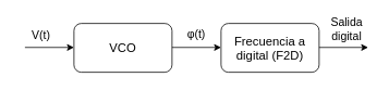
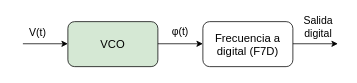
  <mxCell id="0" />
  <mxCell id="1" parent="0" />
- <mxCell id="2" value="&lt;span style=&quot;font-size: 15px;&quot;&gt;Frecuencia a digital (F2D)&lt;/span&gt;" style="rounded=1;whiteSpace=wrap;html=1;" parent="1" vertex="1"><mxGeometry x="270" y="28" width="120" height="60" as="geometry" /></mxCell>
+ <mxCell id="2" value="&lt;span style=&quot;font-size: 15px;&quot;&gt;Frecuencia a digital (F7D)&lt;/span&gt;" style="rounded=1;whiteSpace=wrap;html=1;" parent="1" vertex="1"><mxGeometry x="270" y="28" width="120" height="60" as="geometry" /></mxCell>
  <mxCell id="3" value="" style="endArrow=classic;html=1;rounded=0;" parent="1" edge="1"><mxGeometry width="50" height="50" relative="1" as="geometry"><mxPoint x="30" y="57.5" as="sourcePoint" /><mxPoint x="90" y="57.5" as="targetPoint" /></mxGeometry></mxCell>
  <mxCell id="4" value="" style="endArrow=classic;html=1;rounded=0;" parent="1" edge="1"><mxGeometry width="50" height="50" relative="1" as="geometry"><mxPoint x="390" y="57.5" as="sourcePoint" /><mxPoint x="450" y="57.5" as="targetPoint" /></mxGeometry></mxCell>
  <mxCell id="5" value="&lt;font style=&quot;font-size: 14px;&quot;&gt;V(t)&lt;/font&gt;" style="text;html=1;align=center;verticalAlign=middle;whiteSpace=wrap;rounded=0;" parent="1" vertex="1"><mxGeometry x="20" y="28" width="60" height="30" as="geometry" /></mxCell>
  <mxCell id="6" value="&lt;span style=&quot;font-size: 14px;&quot;&gt;Salida digital&lt;/span&gt;" style="text;html=1;align=center;verticalAlign=middle;whiteSpace=wrap;rounded=0;" parent="1" vertex="1"><mxGeometry x="394" y="20" width="60" height="30" as="geometry" /></mxCell>
- <mxCell id="7" value="&lt;span style=&quot;font-size: 15px;&quot;&gt;VCO&lt;/span&gt;" style="rounded=1;whiteSpace=wrap;html=1;" vertex="1" parent="1"><mxGeometry x="90" y="28" width="120" height="60" as="geometry" /></mxCell>
+ <mxCell id="7" value="&lt;span style=&quot;font-size: 15px;&quot;&gt;VCO&lt;/span&gt;" style="rounded=1;whiteSpace=wrap;html=1;fillColor=#d5e8d4;" vertex="1" parent="1"><mxGeometry x="90" y="28" width="120" height="60" as="geometry" /></mxCell>
  <mxCell id="8" value="" style="endArrow=classic;html=1;rounded=0;" edge="1" parent="1"><mxGeometry width="50" height="50" relative="1" as="geometry"><mxPoint x="210" y="57.5" as="sourcePoint" /><mxPoint x="270" y="57.5" as="targetPoint" /></mxGeometry></mxCell>
  <mxCell id="9" value="&lt;font style=&quot;font-size: 14px;&quot;&gt;φ(t)&lt;/font&gt;" style="text;html=1;align=center;verticalAlign=middle;whiteSpace=wrap;rounded=0;" vertex="1" parent="1"><mxGeometry x="210" y="26" width="60" height="30" as="geometry" /></mxCell>
